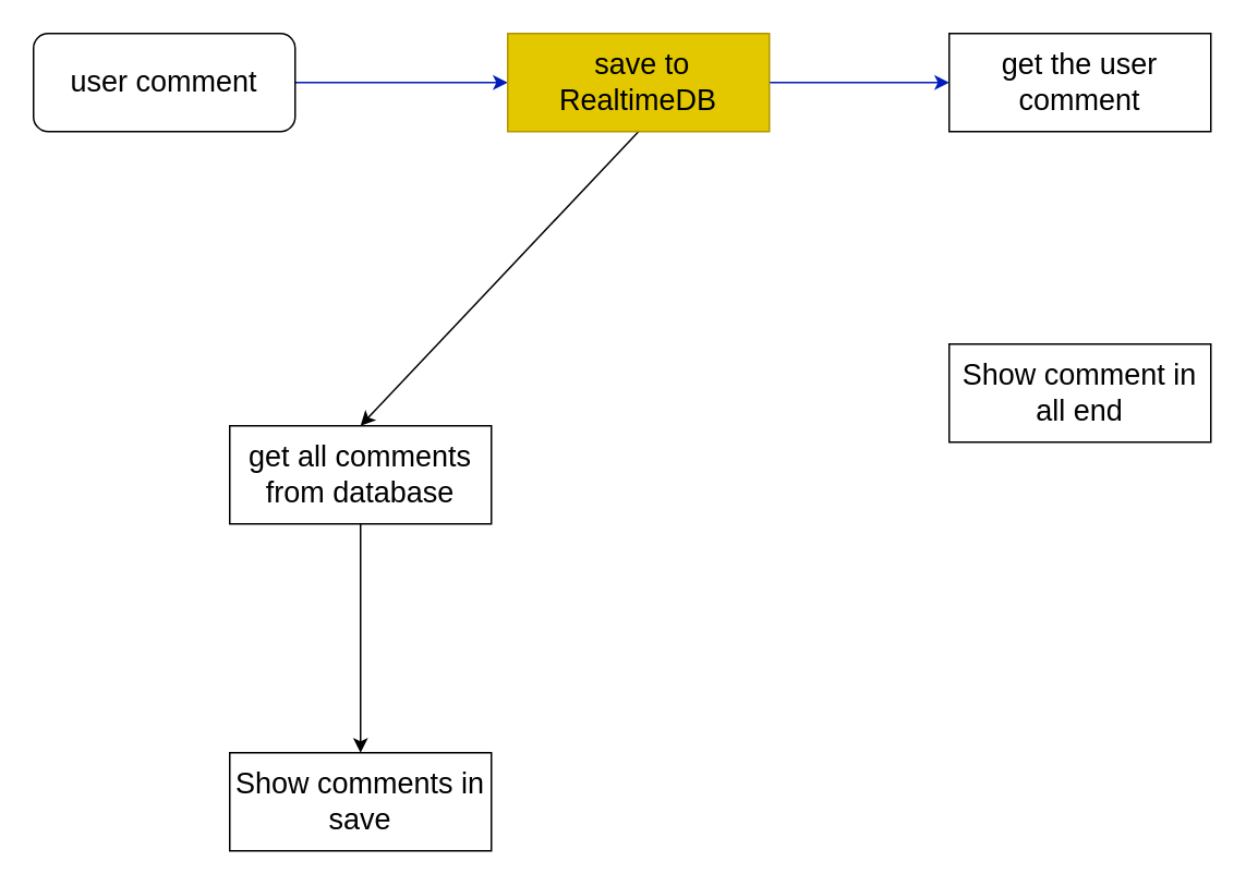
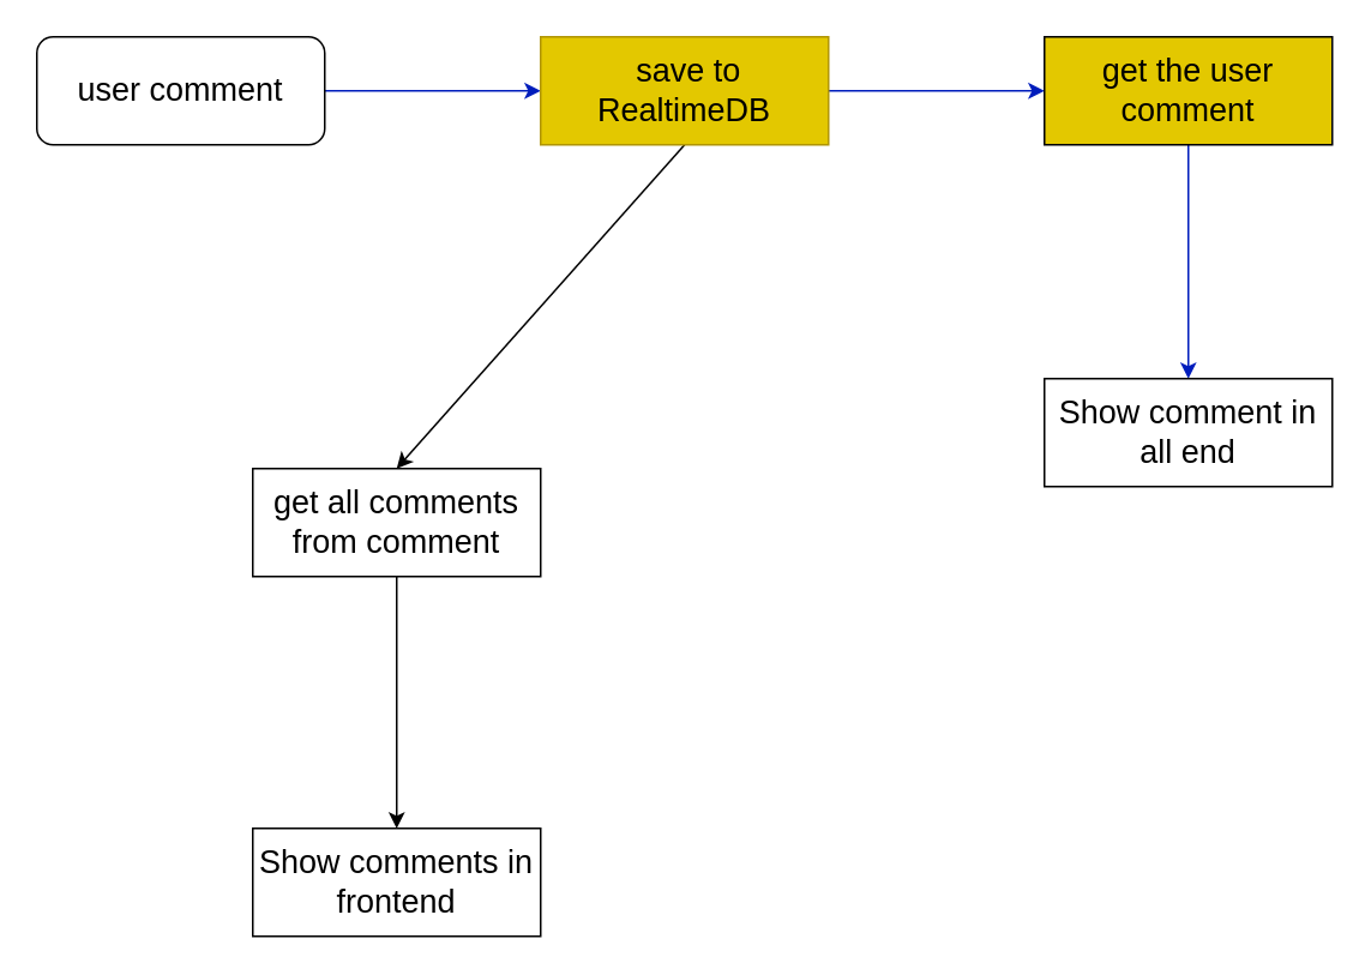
  <mxCell id="0" />
  <mxCell id="1" parent="0" />
  <mxCell id="2" style="edgeStyle=none;html=1;exitX=1;exitY=0.5;exitDx=0;exitDy=0;entryX=0;entryY=0.5;entryDx=0;entryDy=0;fontSize=18;fillColor=#0050ef;strokeColor=#001DBC;" parent="1" source="3" target="6" edge="1"><mxGeometry relative="1" as="geometry" /></mxCell>
  <mxCell id="3" value="&lt;font style=&quot;font-size: 18px;&quot;&gt;user comment&lt;/font&gt;" style="whiteSpace=wrap;html=1;rounded=1;" parent="1" vertex="1"><mxGeometry x="20" y="20" width="160" height="60" as="geometry" /></mxCell>
  <mxCell id="4" style="edgeStyle=none;html=1;exitX=1;exitY=0.5;exitDx=0;exitDy=0;fontSize=18;fillColor=#0050ef;strokeColor=#001DBC;" parent="1" source="6" edge="1"><mxGeometry relative="1" as="geometry"><mxPoint x="580" y="50" as="targetPoint" /></mxGeometry></mxCell>
  <mxCell id="5" style="edgeStyle=none;html=1;exitX=0.5;exitY=1;exitDx=0;exitDy=0;fontSize=18;entryX=0.5;entryY=0;entryDx=0;entryDy=0;" parent="1" source="6" target="11" edge="1"><mxGeometry relative="1" as="geometry"><mxPoint x="380" y="410" as="targetPoint" /></mxGeometry></mxCell>
- <mxCell id="6" value="&lt;span style=&quot;font-size: 18px;&quot;&gt;&amp;nbsp;save to RealtimeDB&lt;/span&gt;" style="whiteSpace=wrap;html=1;fillColor=#e3c800;fontColor=#000000;strokeColor=#B09500;" parent="1" vertex="1"><mxGeometry x="310" y="20" width="160" height="60" as="geometry" /></mxCell>
- <mxCell id="8" value="&lt;font style=&quot;font-size: 18px;&quot;&gt;get the user comment&lt;/font&gt;" style="whiteSpace=wrap;html=1;" parent="1" vertex="1"><mxGeometry x="580" y="20" width="160" height="60" as="geometry" /></mxCell>
+ <mxCell id="6" value="&lt;span style=&quot;font-size: 18px;&quot;&gt;&amp;nbsp;save to RealtimeDB&lt;/span&gt;" style="whiteSpace=wrap;html=1;fillColor=#e3c800;fontColor=#000000;strokeColor=#B09500;" parent="1" vertex="1"><mxGeometry x="300" y="20" width="160" height="60" as="geometry" /></mxCell>
+ <mxCell id="7" style="edgeStyle=none;html=1;entryX=0.5;entryY=0;entryDx=0;entryDy=0;fontSize=18;fillColor=#0050ef;strokeColor=#001DBC;" parent="1" source="8" target="9" edge="1"><mxGeometry relative="1" as="geometry" /></mxCell>
+ <mxCell id="8" value="&lt;font style=&quot;font-size: 18px;&quot;&gt;get the user comment&lt;/font&gt;" style="whiteSpace=wrap;html=1;fillColor=#e3c800;" parent="1" vertex="1"><mxGeometry x="580" y="20" width="160" height="60" as="geometry" /></mxCell>
  <mxCell id="9" value="&lt;font style=&quot;font-size: 18px;&quot;&gt;Show comment in all end&lt;/font&gt;" style="whiteSpace=wrap;html=1;" parent="1" vertex="1"><mxGeometry x="580" y="210" width="160" height="60" as="geometry" /></mxCell>
  <mxCell id="10" style="edgeStyle=none;html=1;fontSize=18;" parent="1" source="11" edge="1"><mxGeometry relative="1" as="geometry"><mxPoint x="220" y="460" as="targetPoint" /></mxGeometry></mxCell>
- <mxCell id="11" value="&lt;span style=&quot;font-size: 18px;&quot;&gt;get all comments from database&lt;/span&gt;" style="whiteSpace=wrap;html=1;" parent="1" vertex="1"><mxGeometry x="140" y="260" width="160" height="60" as="geometry" /></mxCell>
- <mxCell id="12" value="&lt;span style=&quot;font-size: 18px;&quot;&gt;Show comments in save&lt;/span&gt;" style="whiteSpace=wrap;html=1;" parent="1" vertex="1"><mxGeometry x="140" y="460" width="160" height="60" as="geometry" /></mxCell>
+ <mxCell id="11" value="&lt;span style=&quot;font-size: 18px;&quot;&gt;get all comments from comment&lt;/span&gt;" style="whiteSpace=wrap;html=1;" parent="1" vertex="1"><mxGeometry x="140" y="260" width="160" height="60" as="geometry" /></mxCell>
+ <mxCell id="12" value="&lt;span style=&quot;font-size: 18px;&quot;&gt;Show comments in frontend&lt;/span&gt;" style="whiteSpace=wrap;html=1;" parent="1" vertex="1"><mxGeometry x="140" y="460" width="160" height="60" as="geometry" /></mxCell>
